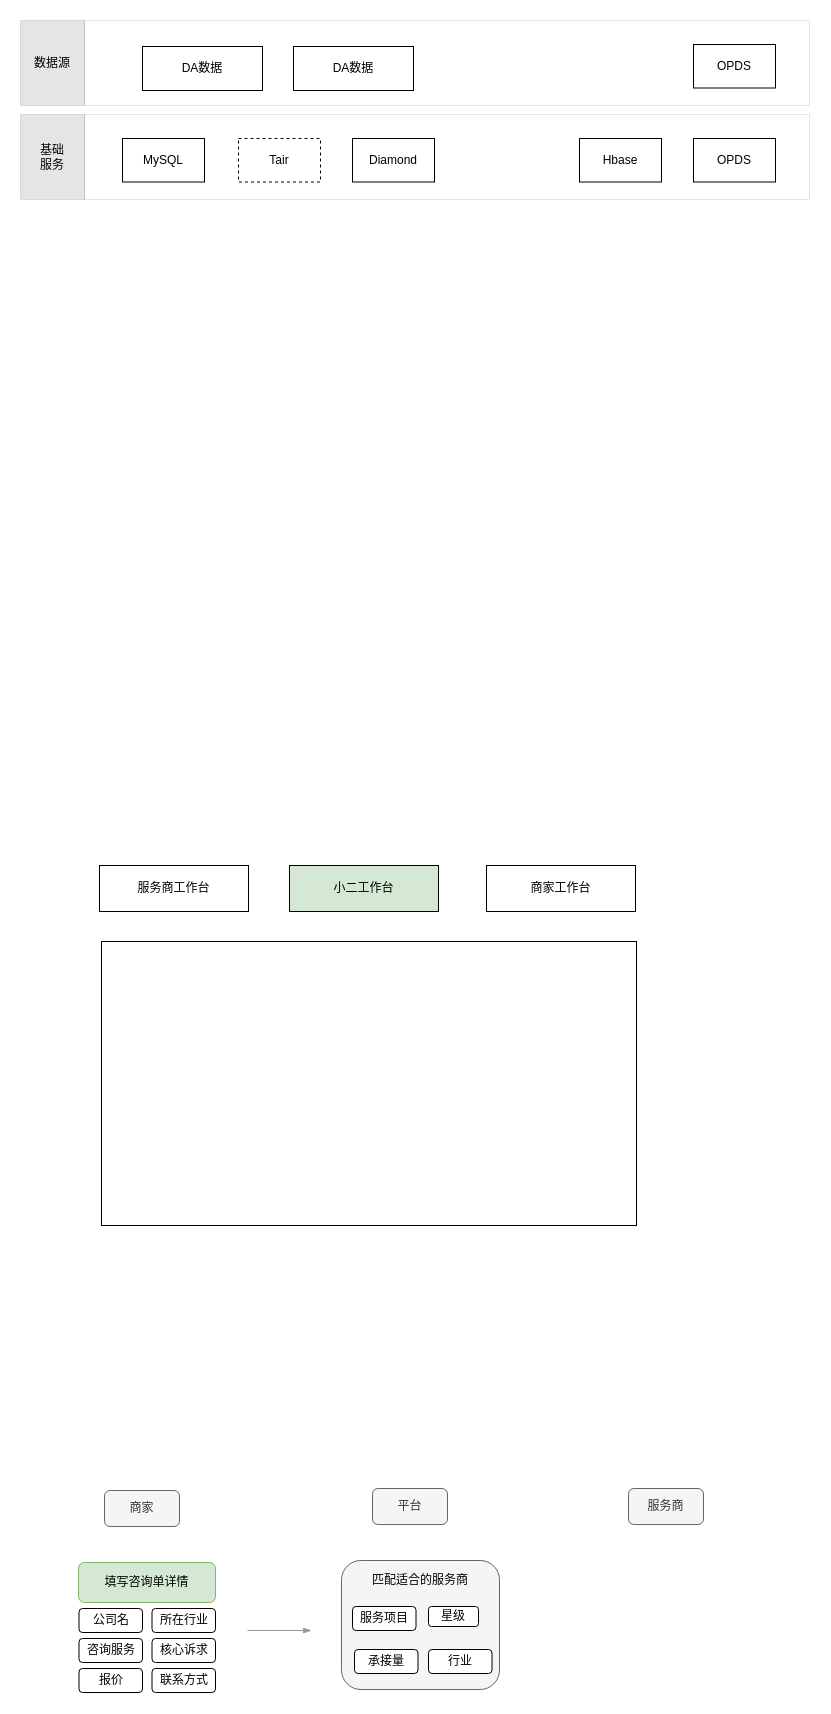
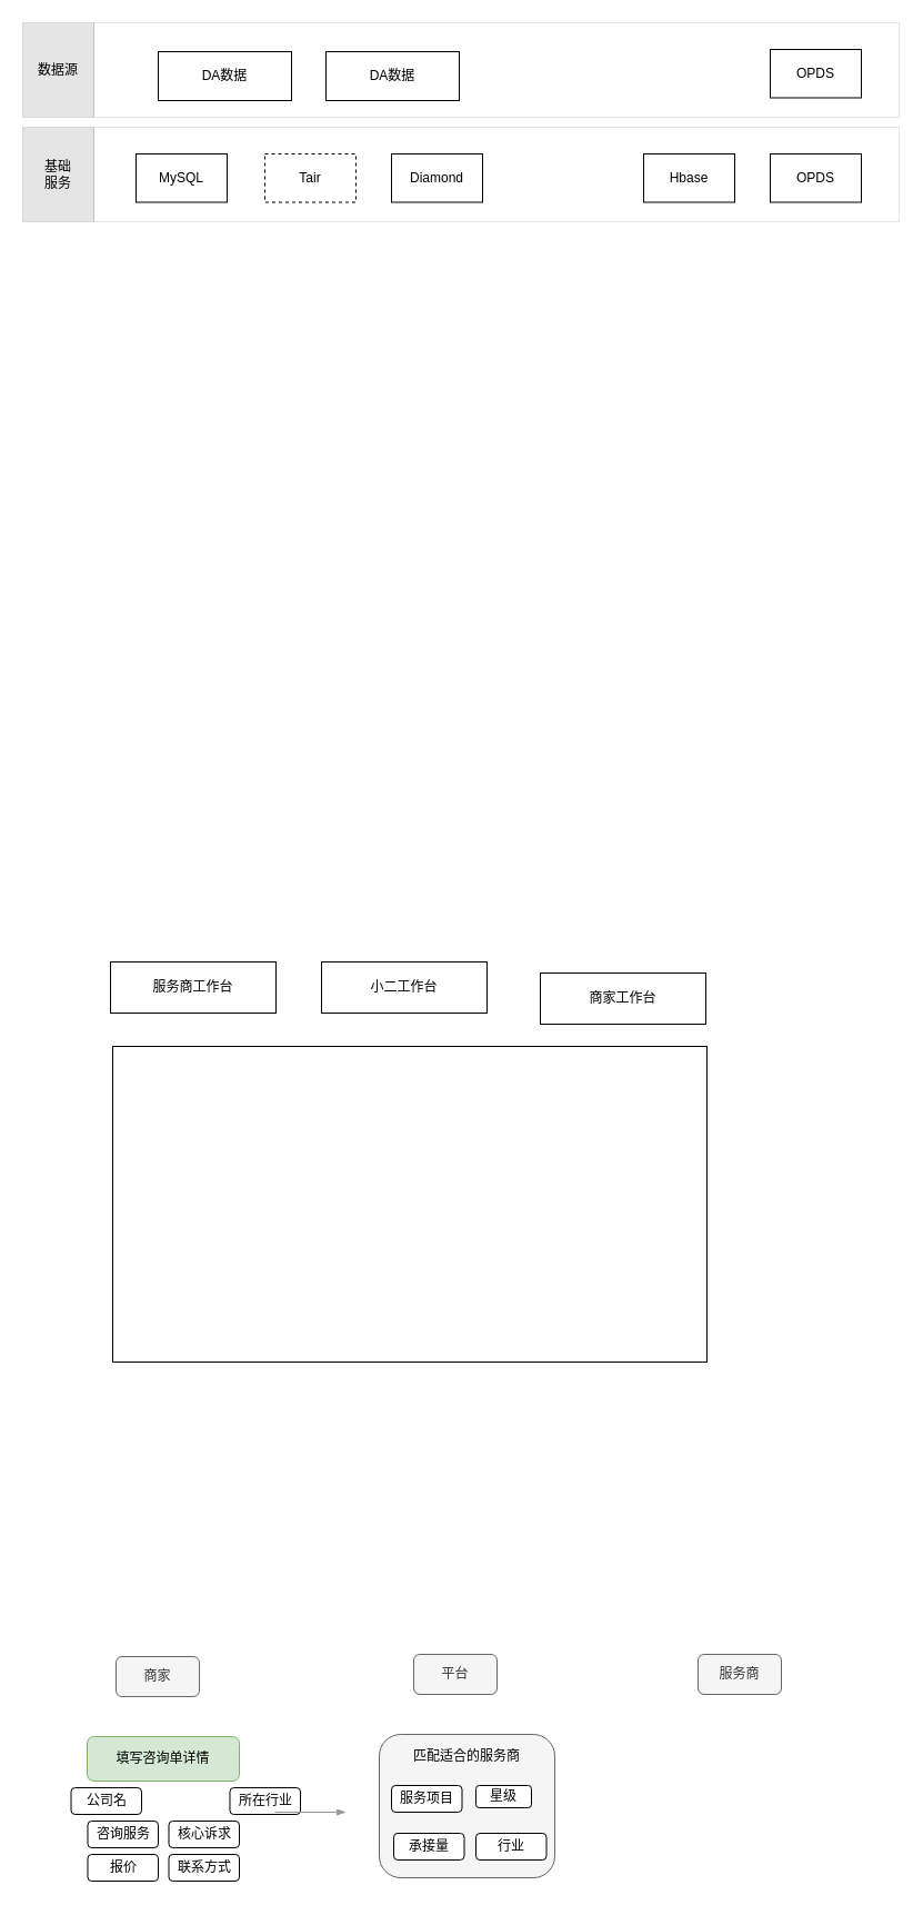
  <mxCell id="0" />
  <mxCell id="1" parent="0" />
  <mxCell id="2" value="" style="rounded=0;whiteSpace=wrap;html=1;strokeWidth=1;opacity=10;" parent="1" vertex="1"><mxGeometry x="84" y="114" width="725" height="85" as="geometry" /></mxCell>
  <mxCell id="3" value="MySQL" style="rounded=0;whiteSpace=wrap;html=1;strokeWidth=1;gradientColor=none;fillColor=none;" parent="1" vertex="1"><mxGeometry x="122" y="138" width="82" height="43.5" as="geometry" /></mxCell>
  <mxCell id="4" value="Tair" style="rounded=0;whiteSpace=wrap;html=1;strokeWidth=1;gradientColor=none;fillColor=none;dashed=1;" parent="1" vertex="1"><mxGeometry x="238" y="138" width="82" height="43.5" as="geometry" /></mxCell>
  <mxCell id="5" value="Diamond" style="rounded=0;whiteSpace=wrap;html=1;strokeWidth=1;gradientColor=none;fillColor=none;" parent="1" vertex="1"><mxGeometry x="352" y="138" width="82" height="43.5" as="geometry" /></mxCell>
  <mxCell id="6" value="Hbase" style="rounded=0;whiteSpace=wrap;html=1;strokeWidth=1;gradientColor=none;fillColor=none;" parent="1" vertex="1"><mxGeometry x="579" y="138" width="82" height="43.5" as="geometry" /></mxCell>
  <mxCell id="7" value="OPDS" style="rounded=0;whiteSpace=wrap;html=1;strokeWidth=1;gradientColor=none;fillColor=none;" parent="1" vertex="1"><mxGeometry x="693" y="138" width="82" height="43.5" as="geometry" /></mxCell>
  <mxCell id="8" value="基础&lt;br&gt;服务" style="rounded=0;whiteSpace=wrap;html=1;strokeColor=#000000;strokeWidth=1;gradientColor=none;opacity=10;fillColor=#000000;" parent="1" vertex="1"><mxGeometry x="20" y="114" width="64" height="85" as="geometry" /></mxCell>
  <mxCell id="9" value="" style="rounded=0;whiteSpace=wrap;html=1;strokeWidth=1;opacity=10;" parent="1" vertex="1"><mxGeometry x="84" y="20" width="725" height="85" as="geometry" /></mxCell>
  <mxCell id="10" value="DA数据" style="rounded=0;whiteSpace=wrap;html=1;strokeWidth=1;gradientColor=none;fillColor=none;" parent="1" vertex="1"><mxGeometry x="142" y="46" width="120" height="44" as="geometry" /></mxCell>
  <mxCell id="11" value="OPDS" style="rounded=0;whiteSpace=wrap;html=1;strokeWidth=1;gradientColor=none;fillColor=none;" parent="1" vertex="1"><mxGeometry x="693" y="44" width="82" height="43.5" as="geometry" /></mxCell>
  <mxCell id="12" value="数据源" style="rounded=0;whiteSpace=wrap;html=1;strokeColor=#000000;strokeWidth=1;gradientColor=none;opacity=10;fillColor=#000000;" parent="1" vertex="1"><mxGeometry x="20" y="20" width="64" height="85" as="geometry" /></mxCell>
  <mxCell id="13" value="DA数据" style="rounded=0;whiteSpace=wrap;html=1;strokeWidth=1;gradientColor=none;fillColor=none;" parent="1" vertex="1"><mxGeometry x="293" y="46" width="120" height="44" as="geometry" /></mxCell>
  <mxCell id="14" value="服务商工作台" style="rounded=0;whiteSpace=wrap;html=1;strokeWidth=1;" parent="1" vertex="1"><mxGeometry x="99" y="865" width="149" height="46" as="geometry" /></mxCell>
- <mxCell id="15" value="小二工作台" style="rounded=0;whiteSpace=wrap;html=1;strokeWidth=1;fillColor=#d5e8d4;" parent="1" vertex="1"><mxGeometry x="289" y="865" width="149" height="46" as="geometry" /></mxCell>
- <mxCell id="16" value="商家工作台" style="rounded=0;whiteSpace=wrap;html=1;strokeWidth=1;" parent="1" vertex="1"><mxGeometry x="486" y="865" width="149" height="46" as="geometry" /></mxCell>
+ <mxCell id="15" value="小二工作台" style="rounded=0;whiteSpace=wrap;html=1;strokeWidth=1;" parent="1" vertex="1"><mxGeometry x="289" y="865" width="149" height="46" as="geometry" /></mxCell>
+ <mxCell id="16" value="商家工作台" style="rounded=0;whiteSpace=wrap;html=1;strokeWidth=1;" parent="1" vertex="1"><mxGeometry x="486" y="875" width="149" height="46" as="geometry" /></mxCell>
  <mxCell id="17" value="" style="rounded=0;whiteSpace=wrap;html=1;strokeWidth=1;" parent="1" vertex="1"><mxGeometry x="101" y="941" width="535" height="284" as="geometry" /></mxCell>
  <mxCell id="18" value="商家" style="rounded=1;whiteSpace=wrap;html=1;fillColor=#f5f5f5;strokeColor=#666666;fontColor=#333333;" vertex="1" parent="1"><mxGeometry x="104" y="1490" width="75" height="36" as="geometry" /></mxCell>
  <mxCell id="19" value="平台" style="rounded=1;whiteSpace=wrap;html=1;fillColor=#f5f5f5;strokeColor=#666666;fontColor=#333333;" vertex="1" parent="1"><mxGeometry x="372" y="1488" width="75" height="36" as="geometry" /></mxCell>
  <mxCell id="20" value="服务商" style="rounded=1;whiteSpace=wrap;html=1;fillColor=#f5f5f5;strokeColor=#666666;fontColor=#333333;" vertex="1" parent="1"><mxGeometry x="628" y="1488" width="75" height="36" as="geometry" /></mxCell>
  <mxCell id="21" value="填写咨询单详情" style="rounded=1;whiteSpace=wrap;html=1;fillColor=#d5e8d4;strokeColor=#82b366;" vertex="1" parent="1"><mxGeometry x="78" y="1562" width="137" height="40" as="geometry" /></mxCell>
- <mxCell id="22" value="所在行业" style="rounded=1;whiteSpace=wrap;html=1;" vertex="1" parent="1"><mxGeometry x="151.5" y="1608" width="63.5" height="24" as="geometry" /></mxCell>
- <mxCell id="23" value="公司名" style="rounded=1;whiteSpace=wrap;html=1;" vertex="1" parent="1"><mxGeometry x="78.5" y="1608" width="63.5" height="24" as="geometry" /></mxCell>
+ <mxCell id="22" value="所在行业" style="rounded=1;whiteSpace=wrap;html=1;" vertex="1" parent="1"><mxGeometry x="206.5" y="1608" width="63.5" height="24" as="geometry" /></mxCell>
+ <mxCell id="23" value="公司名" style="rounded=1;whiteSpace=wrap;html=1;" vertex="1" parent="1"><mxGeometry x="63.5" y="1608" width="63.5" height="24" as="geometry" /></mxCell>
  <mxCell id="24" value="咨询服务" style="rounded=1;whiteSpace=wrap;html=1;" vertex="1" parent="1"><mxGeometry x="78.5" y="1638" width="63.5" height="24" as="geometry" /></mxCell>
  <mxCell id="25" value="核心诉求" style="rounded=1;whiteSpace=wrap;html=1;" vertex="1" parent="1"><mxGeometry x="151.5" y="1638" width="63.5" height="24" as="geometry" /></mxCell>
  <mxCell id="26" value="报价" style="rounded=1;whiteSpace=wrap;html=1;" vertex="1" parent="1"><mxGeometry x="78.5" y="1668" width="63.5" height="24" as="geometry" /></mxCell>
  <mxCell id="27" value="联系方式" style="rounded=1;whiteSpace=wrap;html=1;" vertex="1" parent="1"><mxGeometry x="151.5" y="1668" width="63.5" height="24" as="geometry" /></mxCell>
  <mxCell id="28" value="" style="rounded=1;whiteSpace=wrap;html=1;fillColor=#f5f5f5;strokeColor=#666666;fontColor=#333333;" vertex="1" parent="1"><mxGeometry x="341" y="1560" width="158" height="129" as="geometry" /></mxCell>
  <mxCell id="29" value="匹配适合的服务商" style="text;html=1;strokeColor=none;fillColor=none;align=center;verticalAlign=middle;whiteSpace=wrap;rounded=0;" vertex="1" parent="1"><mxGeometry x="369" y="1572" width="102" height="15" as="geometry" /></mxCell>
  <mxCell id="30" value="服务项目" style="rounded=1;whiteSpace=wrap;html=1;" vertex="1" parent="1"><mxGeometry x="352" y="1606" width="63.5" height="24" as="geometry" /></mxCell>
  <mxCell id="31" value="星级" style="rounded=1;whiteSpace=wrap;html=1;" vertex="1" parent="1"><mxGeometry x="428" y="1606" width="50" height="20" as="geometry" /></mxCell>
  <mxCell id="32" value="承接量" style="rounded=1;whiteSpace=wrap;html=1;" vertex="1" parent="1"><mxGeometry x="354" y="1649" width="63.5" height="24" as="geometry" /></mxCell>
  <mxCell id="33" value="行业" style="rounded=1;whiteSpace=wrap;html=1;" vertex="1" parent="1"><mxGeometry x="428" y="1649" width="63.5" height="24" as="geometry" /></mxCell>
  <mxCell id="34" value="" style="endArrow=blockThin;html=1;endFill=1;rounded=1;strokeColor=#999999;" edge="1" parent="1"><mxGeometry width="50" height="50" relative="1" as="geometry"><mxPoint x="247" y="1630" as="sourcePoint" /><mxPoint x="311" y="1630" as="targetPoint" /></mxGeometry></mxCell>
